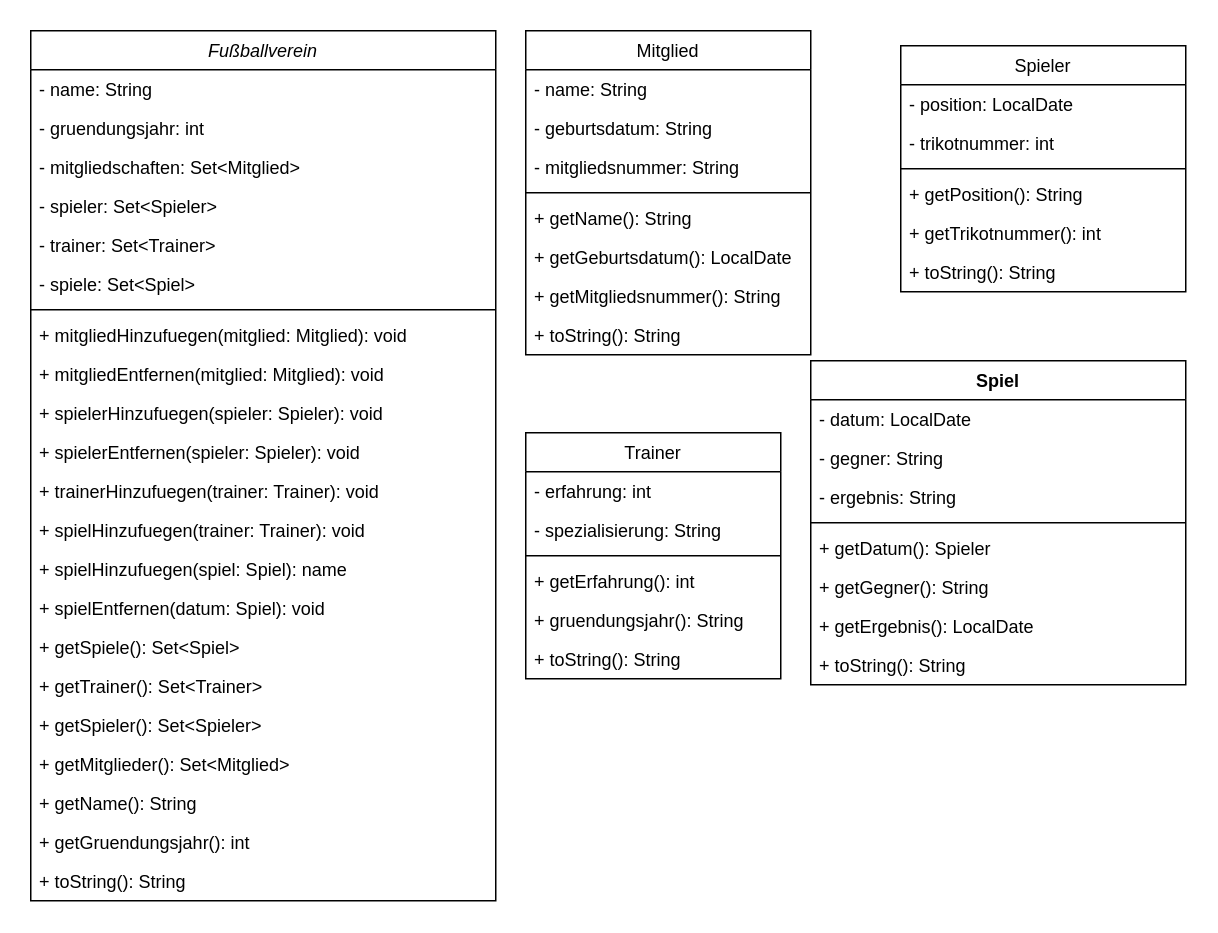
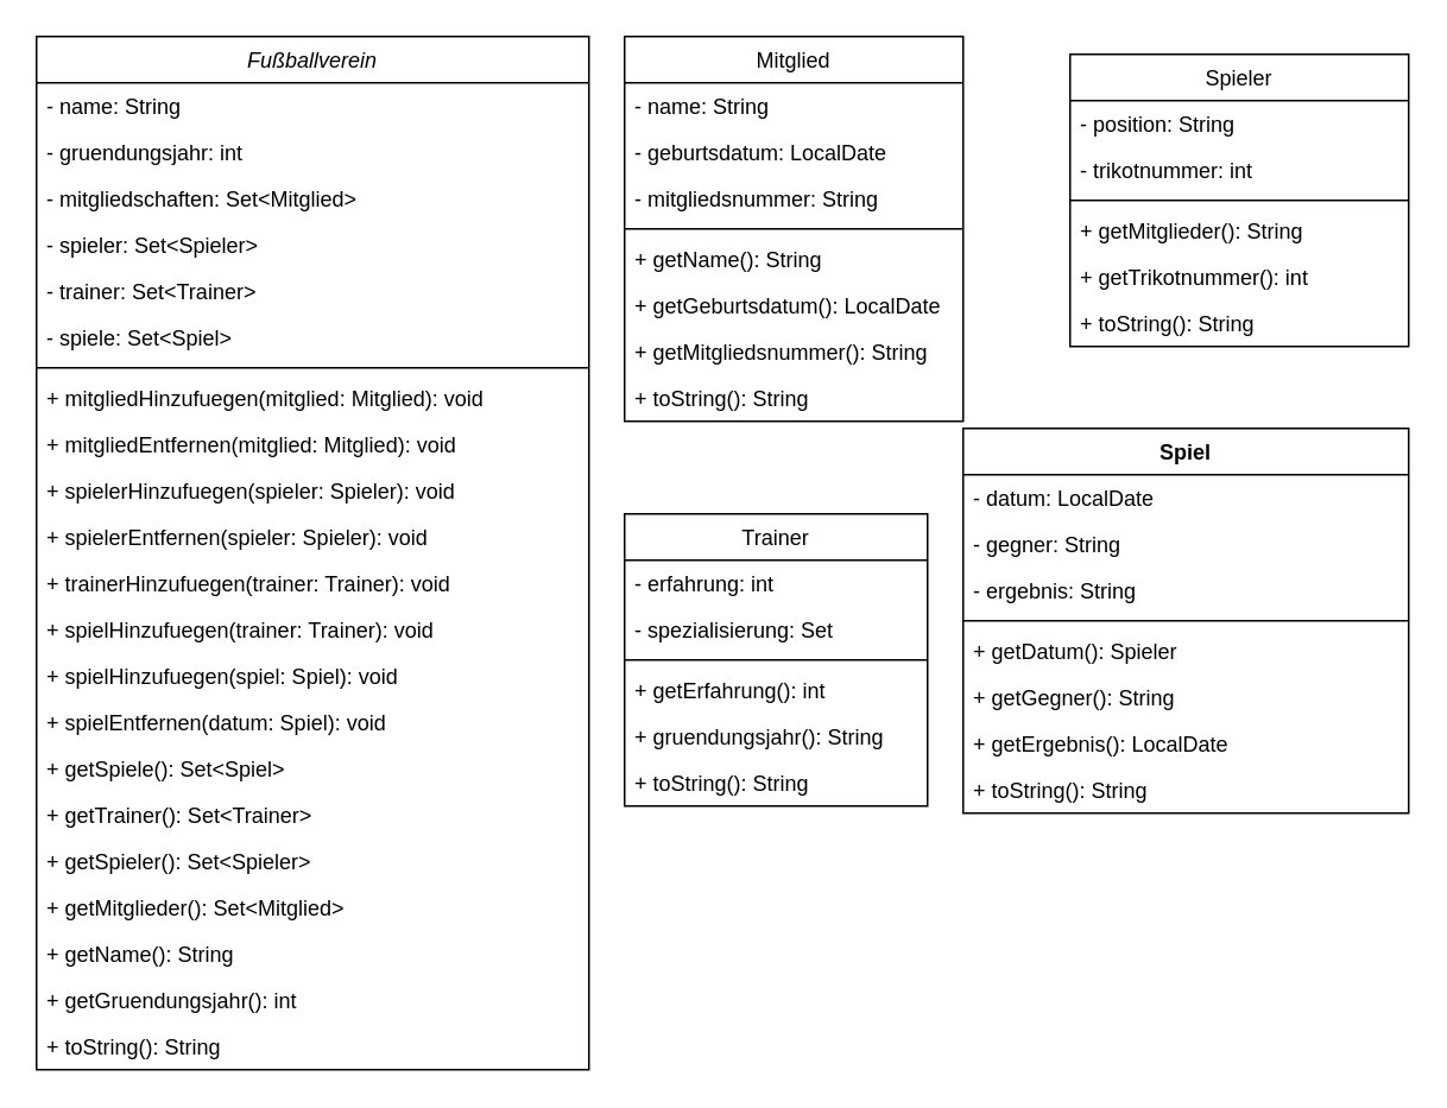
  <mxCell id="0" />
  <mxCell id="1" parent="0" />
  <mxCell id="2" value="Fußballverein" style="swimlane;fontStyle=2;align=center;verticalAlign=top;childLayout=stackLayout;horizontal=1;startSize=26;horizontalStack=0;resizeParent=1;resizeLast=0;collapsible=1;marginBottom=0;rounded=0;shadow=0;strokeWidth=1;" parent="1" vertex="1"><mxGeometry x="20" y="20" width="310" height="580" as="geometry"><mxRectangle x="230" y="140" width="160" height="26" as="alternateBounds" /></mxGeometry></mxCell>
  <mxCell id="3" value="- name: String" style="text;align=left;verticalAlign=top;spacingLeft=4;spacingRight=4;overflow=hidden;rotatable=0;points=[[0,0.5],[1,0.5]];portConstraint=eastwest;" parent="2" vertex="1"><mxGeometry y="26" width="310" height="26" as="geometry" /></mxCell>
  <mxCell id="4" value="- gruendungsjahr: int" style="text;align=left;verticalAlign=top;spacingLeft=4;spacingRight=4;overflow=hidden;rotatable=0;points=[[0,0.5],[1,0.5]];portConstraint=eastwest;rounded=0;shadow=0;html=0;" parent="2" vertex="1"><mxGeometry y="52" width="310" height="26" as="geometry" /></mxCell>
  <mxCell id="5" value="- mitgliedschaften: Set&lt;Mitglied&gt;" style="text;align=left;verticalAlign=top;spacingLeft=4;spacingRight=4;overflow=hidden;rotatable=0;points=[[0,0.5],[1,0.5]];portConstraint=eastwest;" parent="2" vertex="1"><mxGeometry y="78" width="310" height="26" as="geometry" /></mxCell>
  <mxCell id="6" value="- spieler: Set&lt;Spieler&gt;" style="text;align=left;verticalAlign=top;spacingLeft=4;spacingRight=4;overflow=hidden;rotatable=0;points=[[0,0.5],[1,0.5]];portConstraint=eastwest;" parent="2" vertex="1"><mxGeometry y="104" width="310" height="26" as="geometry" /></mxCell>
  <mxCell id="7" value="- trainer: Set&lt;Trainer&gt;" style="text;align=left;verticalAlign=top;spacingLeft=4;spacingRight=4;overflow=hidden;rotatable=0;points=[[0,0.5],[1,0.5]];portConstraint=eastwest;" parent="2" vertex="1"><mxGeometry y="130" width="310" height="26" as="geometry" /></mxCell>
  <mxCell id="8" value="- spiele: Set&lt;Spiel&gt;" style="text;align=left;verticalAlign=top;spacingLeft=4;spacingRight=4;overflow=hidden;rotatable=0;points=[[0,0.5],[1,0.5]];portConstraint=eastwest;" parent="2" vertex="1"><mxGeometry y="156" width="310" height="26" as="geometry" /></mxCell>
  <mxCell id="9" value="" style="line;html=1;strokeWidth=1;align=left;verticalAlign=middle;spacingTop=-1;spacingLeft=3;spacingRight=3;rotatable=0;labelPosition=right;points=[];portConstraint=eastwest;" parent="2" vertex="1"><mxGeometry y="182" width="310" height="8" as="geometry" /></mxCell>
  <mxCell id="10" value="+ mitgliedHinzufuegen(mitglied: Mitglied): void" style="text;align=left;verticalAlign=top;spacingLeft=4;spacingRight=4;overflow=hidden;rotatable=0;points=[[0,0.5],[1,0.5]];portConstraint=eastwest;" parent="2" vertex="1"><mxGeometry y="190" width="310" height="26" as="geometry" /></mxCell>
  <mxCell id="11" value="+ mitgliedEntfernen(mitglied: Mitglied): void" style="text;align=left;verticalAlign=top;spacingLeft=4;spacingRight=4;overflow=hidden;rotatable=0;points=[[0,0.5],[1,0.5]];portConstraint=eastwest;" parent="2" vertex="1"><mxGeometry y="216" width="310" height="26" as="geometry" /></mxCell>
  <mxCell id="12" value="+ spielerHinzufuegen(spieler: Spieler): void" style="text;align=left;verticalAlign=top;spacingLeft=4;spacingRight=4;overflow=hidden;rotatable=0;points=[[0,0.5],[1,0.5]];portConstraint=eastwest;rounded=0;shadow=0;html=0;" parent="2" vertex="1"><mxGeometry y="242" width="310" height="26" as="geometry" /></mxCell>
  <mxCell id="13" value="+ spielerEntfernen(spieler: Spieler): void" style="text;align=left;verticalAlign=top;spacingLeft=4;spacingRight=4;overflow=hidden;rotatable=0;points=[[0,0.5],[1,0.5]];portConstraint=eastwest;rounded=0;shadow=0;html=0;" parent="2" vertex="1"><mxGeometry y="268" width="310" height="26" as="geometry" /></mxCell>
  <mxCell id="14" value="+ trainerHinzufuegen(trainer: Trainer): void" style="text;align=left;verticalAlign=top;spacingLeft=4;spacingRight=4;overflow=hidden;rotatable=0;points=[[0,0.5],[1,0.5]];portConstraint=eastwest;rounded=0;shadow=0;html=0;" parent="2" vertex="1"><mxGeometry y="294" width="310" height="26" as="geometry" /></mxCell>
  <mxCell id="15" value="+ spielHinzufuegen(trainer: Trainer): void" style="text;align=left;verticalAlign=top;spacingLeft=4;spacingRight=4;overflow=hidden;rotatable=0;points=[[0,0.5],[1,0.5]];portConstraint=eastwest;rounded=0;shadow=0;html=0;" parent="2" vertex="1"><mxGeometry y="320" width="310" height="26" as="geometry" /></mxCell>
- <mxCell id="16" value="+ spielHinzufuegen(spiel: Spiel): name" style="text;align=left;verticalAlign=top;spacingLeft=4;spacingRight=4;overflow=hidden;rotatable=0;points=[[0,0.5],[1,0.5]];portConstraint=eastwest;rounded=0;shadow=0;html=0;" parent="2" vertex="1"><mxGeometry y="346" width="310" height="26" as="geometry" /></mxCell>
+ <mxCell id="16" value="+ spielHinzufuegen(spiel: Spiel): void" style="text;align=left;verticalAlign=top;spacingLeft=4;spacingRight=4;overflow=hidden;rotatable=0;points=[[0,0.5],[1,0.5]];portConstraint=eastwest;rounded=0;shadow=0;html=0;" parent="2" vertex="1"><mxGeometry y="346" width="310" height="26" as="geometry" /></mxCell>
  <mxCell id="17" value="+ spielEntfernen(datum: Spiel): void" style="text;align=left;verticalAlign=top;spacingLeft=4;spacingRight=4;overflow=hidden;rotatable=0;points=[[0,0.5],[1,0.5]];portConstraint=eastwest;rounded=0;shadow=0;html=0;" parent="2" vertex="1"><mxGeometry y="372" width="310" height="26" as="geometry" /></mxCell>
  <mxCell id="18" value="+ getSpiele(): Set&lt;Spiel&gt;" style="text;align=left;verticalAlign=top;spacingLeft=4;spacingRight=4;overflow=hidden;rotatable=0;points=[[0,0.5],[1,0.5]];portConstraint=eastwest;rounded=0;shadow=0;html=0;" parent="2" vertex="1"><mxGeometry y="398" width="310" height="26" as="geometry" /></mxCell>
  <mxCell id="19" value="+ getTrainer(): Set&lt;Trainer&gt;" style="text;align=left;verticalAlign=top;spacingLeft=4;spacingRight=4;overflow=hidden;rotatable=0;points=[[0,0.5],[1,0.5]];portConstraint=eastwest;rounded=0;shadow=0;html=0;" parent="2" vertex="1"><mxGeometry y="424" width="310" height="26" as="geometry" /></mxCell>
  <mxCell id="20" value="+ getSpieler(): Set&lt;Spieler&gt;" style="text;align=left;verticalAlign=top;spacingLeft=4;spacingRight=4;overflow=hidden;rotatable=0;points=[[0,0.5],[1,0.5]];portConstraint=eastwest;rounded=0;shadow=0;html=0;" parent="2" vertex="1"><mxGeometry y="450" width="310" height="26" as="geometry" /></mxCell>
  <mxCell id="21" value="+ getMitglieder(): Set&lt;Mitglied&gt;" style="text;align=left;verticalAlign=top;spacingLeft=4;spacingRight=4;overflow=hidden;rotatable=0;points=[[0,0.5],[1,0.5]];portConstraint=eastwest;rounded=0;shadow=0;html=0;" parent="2" vertex="1"><mxGeometry y="476" width="310" height="26" as="geometry" /></mxCell>
  <mxCell id="22" value="+ getName(): String" style="text;align=left;verticalAlign=top;spacingLeft=4;spacingRight=4;overflow=hidden;rotatable=0;points=[[0,0.5],[1,0.5]];portConstraint=eastwest;" parent="2" vertex="1"><mxGeometry y="502" width="310" height="26" as="geometry" /></mxCell>
  <mxCell id="23" value="+ getGruendungsjahr(): int" style="text;align=left;verticalAlign=top;spacingLeft=4;spacingRight=4;overflow=hidden;rotatable=0;points=[[0,0.5],[1,0.5]];portConstraint=eastwest;" parent="2" vertex="1"><mxGeometry y="528" width="310" height="26" as="geometry" /></mxCell>
  <mxCell id="24" value="+ toString(): String" style="text;align=left;verticalAlign=top;spacingLeft=4;spacingRight=4;overflow=hidden;rotatable=0;points=[[0,0.5],[1,0.5]];portConstraint=eastwest;" vertex="1" parent="2"><mxGeometry y="554" width="310" height="26" as="geometry" /></mxCell>
  <mxCell id="25" value="Trainer" style="swimlane;fontStyle=0;align=center;verticalAlign=top;childLayout=stackLayout;horizontal=1;startSize=26;horizontalStack=0;resizeParent=1;resizeLast=0;collapsible=1;marginBottom=0;rounded=0;shadow=0;strokeWidth=1;" parent="1" vertex="1"><mxGeometry x="350" y="288" width="170" height="164" as="geometry"><mxRectangle x="130" y="380" width="160" height="26" as="alternateBounds" /></mxGeometry></mxCell>
  <mxCell id="26" value="- erfahrung: int" style="text;align=left;verticalAlign=top;spacingLeft=4;spacingRight=4;overflow=hidden;rotatable=0;points=[[0,0.5],[1,0.5]];portConstraint=eastwest;rounded=0;shadow=0;html=0;" parent="25" vertex="1"><mxGeometry y="26" width="170" height="26" as="geometry" /></mxCell>
- <mxCell id="27" value="- spezialisierung: String" style="text;align=left;verticalAlign=top;spacingLeft=4;spacingRight=4;overflow=hidden;rotatable=0;points=[[0,0.5],[1,0.5]];portConstraint=eastwest;rounded=0;shadow=0;html=0;" parent="25" vertex="1"><mxGeometry y="52" width="170" height="26" as="geometry" /></mxCell>
+ <mxCell id="27" value="- spezialisierung: Set" style="text;align=left;verticalAlign=top;spacingLeft=4;spacingRight=4;overflow=hidden;rotatable=0;points=[[0,0.5],[1,0.5]];portConstraint=eastwest;rounded=0;shadow=0;html=0;" parent="25" vertex="1"><mxGeometry y="52" width="170" height="26" as="geometry" /></mxCell>
  <mxCell id="28" value="" style="line;html=1;strokeWidth=1;align=left;verticalAlign=middle;spacingTop=-1;spacingLeft=3;spacingRight=3;rotatable=0;labelPosition=right;points=[];portConstraint=eastwest;" parent="25" vertex="1"><mxGeometry y="78" width="170" height="8" as="geometry" /></mxCell>
  <mxCell id="29" value="+ getErfahrung(): int" style="text;align=left;verticalAlign=top;spacingLeft=4;spacingRight=4;overflow=hidden;rotatable=0;points=[[0,0.5],[1,0.5]];portConstraint=eastwest;" parent="25" vertex="1"><mxGeometry y="86" width="170" height="26" as="geometry" /></mxCell>
  <mxCell id="30" value="+ gruendungsjahr(): String" style="text;align=left;verticalAlign=top;spacingLeft=4;spacingRight=4;overflow=hidden;rotatable=0;points=[[0,0.5],[1,0.5]];portConstraint=eastwest;" parent="25" vertex="1"><mxGeometry y="112" width="170" height="26" as="geometry" /></mxCell>
  <mxCell id="31" value="+ toString(): String" style="text;align=left;verticalAlign=top;spacingLeft=4;spacingRight=4;overflow=hidden;rotatable=0;points=[[0,0.5],[1,0.5]];portConstraint=eastwest;" vertex="1" parent="25"><mxGeometry y="138" width="170" height="26" as="geometry" /></mxCell>
  <mxCell id="32" value="Mitglied" style="swimlane;fontStyle=0;align=center;verticalAlign=top;childLayout=stackLayout;horizontal=1;startSize=26;horizontalStack=0;resizeParent=1;resizeLast=0;collapsible=1;marginBottom=0;rounded=0;shadow=0;strokeWidth=1;" parent="1" vertex="1"><mxGeometry x="350" y="20" width="190" height="216" as="geometry"><mxRectangle x="340" y="380" width="170" height="26" as="alternateBounds" /></mxGeometry></mxCell>
  <mxCell id="33" value="- name: String" style="text;align=left;verticalAlign=top;spacingLeft=4;spacingRight=4;overflow=hidden;rotatable=0;points=[[0,0.5],[1,0.5]];portConstraint=eastwest;" parent="32" vertex="1"><mxGeometry y="26" width="190" height="26" as="geometry" /></mxCell>
- <mxCell id="34" value="- geburtsdatum: String" style="text;align=left;verticalAlign=top;spacingLeft=4;spacingRight=4;overflow=hidden;rotatable=0;points=[[0,0.5],[1,0.5]];portConstraint=eastwest;" parent="32" vertex="1"><mxGeometry y="52" width="190" height="26" as="geometry" /></mxCell>
+ <mxCell id="34" value="- geburtsdatum: LocalDate" style="text;align=left;verticalAlign=top;spacingLeft=4;spacingRight=4;overflow=hidden;rotatable=0;points=[[0,0.5],[1,0.5]];portConstraint=eastwest;" parent="32" vertex="1"><mxGeometry y="52" width="190" height="26" as="geometry" /></mxCell>
  <mxCell id="35" value="- mitgliedsnummer: String" style="text;align=left;verticalAlign=top;spacingLeft=4;spacingRight=4;overflow=hidden;rotatable=0;points=[[0,0.5],[1,0.5]];portConstraint=eastwest;" parent="32" vertex="1"><mxGeometry y="78" width="190" height="26" as="geometry" /></mxCell>
  <mxCell id="36" value="" style="line;html=1;strokeWidth=1;align=left;verticalAlign=middle;spacingTop=-1;spacingLeft=3;spacingRight=3;rotatable=0;labelPosition=right;points=[];portConstraint=eastwest;" parent="32" vertex="1"><mxGeometry y="104" width="190" height="8" as="geometry" /></mxCell>
  <mxCell id="37" value="+ getName(): String" style="text;align=left;verticalAlign=top;spacingLeft=4;spacingRight=4;overflow=hidden;rotatable=0;points=[[0,0.5],[1,0.5]];portConstraint=eastwest;" parent="32" vertex="1"><mxGeometry y="112" width="190" height="26" as="geometry" /></mxCell>
  <mxCell id="38" value="+ getGeburtsdatum(): LocalDate" style="text;align=left;verticalAlign=top;spacingLeft=4;spacingRight=4;overflow=hidden;rotatable=0;points=[[0,0.5],[1,0.5]];portConstraint=eastwest;" parent="32" vertex="1"><mxGeometry y="138" width="190" height="26" as="geometry" /></mxCell>
  <mxCell id="39" value="+ getMitgliedsnummer(): String" style="text;align=left;verticalAlign=top;spacingLeft=4;spacingRight=4;overflow=hidden;rotatable=0;points=[[0,0.5],[1,0.5]];portConstraint=eastwest;" parent="32" vertex="1"><mxGeometry y="164" width="190" height="26" as="geometry" /></mxCell>
  <mxCell id="40" value="+ toString(): String" style="text;align=left;verticalAlign=top;spacingLeft=4;spacingRight=4;overflow=hidden;rotatable=0;points=[[0,0.5],[1,0.5]];portConstraint=eastwest;" parent="32" vertex="1"><mxGeometry y="190" width="190" height="26" as="geometry" /></mxCell>
  <mxCell id="41" value="Spieler" style="swimlane;fontStyle=0;align=center;verticalAlign=top;childLayout=stackLayout;horizontal=1;startSize=26;horizontalStack=0;resizeParent=1;resizeLast=0;collapsible=1;marginBottom=0;rounded=0;shadow=0;strokeWidth=1;" parent="1" vertex="1"><mxGeometry x="600" y="30" width="190" height="164" as="geometry"><mxRectangle x="550" y="140" width="160" height="26" as="alternateBounds" /></mxGeometry></mxCell>
- <mxCell id="42" value="- position: LocalDate" style="text;align=left;verticalAlign=top;spacingLeft=4;spacingRight=4;overflow=hidden;rotatable=0;points=[[0,0.5],[1,0.5]];portConstraint=eastwest;" parent="41" vertex="1"><mxGeometry y="26" width="190" height="26" as="geometry" /></mxCell>
+ <mxCell id="42" value="- position: String" style="text;align=left;verticalAlign=top;spacingLeft=4;spacingRight=4;overflow=hidden;rotatable=0;points=[[0,0.5],[1,0.5]];portConstraint=eastwest;" parent="41" vertex="1"><mxGeometry y="26" width="190" height="26" as="geometry" /></mxCell>
  <mxCell id="43" value="- trikotnummer: int" style="text;align=left;verticalAlign=top;spacingLeft=4;spacingRight=4;overflow=hidden;rotatable=0;points=[[0,0.5],[1,0.5]];portConstraint=eastwest;rounded=0;shadow=0;html=0;" parent="41" vertex="1"><mxGeometry y="52" width="190" height="26" as="geometry" /></mxCell>
  <mxCell id="44" value="" style="line;html=1;strokeWidth=1;align=left;verticalAlign=middle;spacingTop=-1;spacingLeft=3;spacingRight=3;rotatable=0;labelPosition=right;points=[];portConstraint=eastwest;" parent="41" vertex="1"><mxGeometry y="78" width="190" height="8" as="geometry" /></mxCell>
- <mxCell id="45" value="+ getPosition(): String" style="text;align=left;verticalAlign=top;spacingLeft=4;spacingRight=4;overflow=hidden;rotatable=0;points=[[0,0.5],[1,0.5]];portConstraint=eastwest;" parent="41" vertex="1"><mxGeometry y="86" width="190" height="26" as="geometry" /></mxCell>
+ <mxCell id="45" value="+ getMitglieder(): String" style="text;align=left;verticalAlign=top;spacingLeft=4;spacingRight=4;overflow=hidden;rotatable=0;points=[[0,0.5],[1,0.5]];portConstraint=eastwest;" parent="41" vertex="1"><mxGeometry y="86" width="190" height="26" as="geometry" /></mxCell>
  <mxCell id="46" value="+ getTrikotnummer(): int" style="text;align=left;verticalAlign=top;spacingLeft=4;spacingRight=4;overflow=hidden;rotatable=0;points=[[0,0.5],[1,0.5]];portConstraint=eastwest;" parent="41" vertex="1"><mxGeometry y="112" width="190" height="26" as="geometry" /></mxCell>
  <mxCell id="47" value="+ toString(): String" style="text;align=left;verticalAlign=top;spacingLeft=4;spacingRight=4;overflow=hidden;rotatable=0;points=[[0,0.5],[1,0.5]];portConstraint=eastwest;" parent="41" vertex="1"><mxGeometry y="138" width="190" height="26" as="geometry" /></mxCell>
  <mxCell id="48" value="Spiel" style="swimlane;fontStyle=1;align=center;verticalAlign=top;childLayout=stackLayout;horizontal=1;startSize=26;horizontalStack=0;resizeParent=1;resizeParentMax=0;resizeLast=0;collapsible=1;marginBottom=0;" parent="1" vertex="1"><mxGeometry x="540" y="240" width="250" height="216" as="geometry" /></mxCell>
  <mxCell id="49" value="- datum: LocalDate" style="text;strokeColor=none;fillColor=none;align=left;verticalAlign=top;spacingLeft=4;spacingRight=4;overflow=hidden;rotatable=0;points=[[0,0.5],[1,0.5]];portConstraint=eastwest;" parent="48" vertex="1"><mxGeometry y="26" width="250" height="26" as="geometry" /></mxCell>
  <mxCell id="50" value="- gegner: String" style="text;strokeColor=none;fillColor=none;align=left;verticalAlign=top;spacingLeft=4;spacingRight=4;overflow=hidden;rotatable=0;points=[[0,0.5],[1,0.5]];portConstraint=eastwest;" parent="48" vertex="1"><mxGeometry y="52" width="250" height="26" as="geometry" /></mxCell>
  <mxCell id="51" value="- ergebnis: String" style="text;strokeColor=none;fillColor=none;align=left;verticalAlign=top;spacingLeft=4;spacingRight=4;overflow=hidden;rotatable=0;points=[[0,0.5],[1,0.5]];portConstraint=eastwest;" parent="48" vertex="1"><mxGeometry y="78" width="250" height="26" as="geometry" /></mxCell>
  <mxCell id="52" value="" style="line;strokeWidth=1;fillColor=none;align=left;verticalAlign=middle;spacingTop=-1;spacingLeft=3;spacingRight=3;rotatable=0;labelPosition=right;points=[];portConstraint=eastwest;" parent="48" vertex="1"><mxGeometry y="104" width="250" height="8" as="geometry" /></mxCell>
  <mxCell id="53" value="+ getDatum(): Spieler" style="text;strokeColor=none;fillColor=none;align=left;verticalAlign=top;spacingLeft=4;spacingRight=4;overflow=hidden;rotatable=0;points=[[0,0.5],[1,0.5]];portConstraint=eastwest;" parent="48" vertex="1"><mxGeometry y="112" width="250" height="26" as="geometry" /></mxCell>
  <mxCell id="54" value="+ getGegner(): String" style="text;strokeColor=none;fillColor=none;align=left;verticalAlign=top;spacingLeft=4;spacingRight=4;overflow=hidden;rotatable=0;points=[[0,0.5],[1,0.5]];portConstraint=eastwest;" parent="48" vertex="1"><mxGeometry y="138" width="250" height="26" as="geometry" /></mxCell>
  <mxCell id="55" value="+ getErgebnis(): LocalDate" style="text;strokeColor=none;fillColor=none;align=left;verticalAlign=top;spacingLeft=4;spacingRight=4;overflow=hidden;rotatable=0;points=[[0,0.5],[1,0.5]];portConstraint=eastwest;" parent="48" vertex="1"><mxGeometry y="164" width="250" height="26" as="geometry" /></mxCell>
  <mxCell id="56" value="+ toString(): String" style="text;strokeColor=none;fillColor=none;align=left;verticalAlign=top;spacingLeft=4;spacingRight=4;overflow=hidden;rotatable=0;points=[[0,0.5],[1,0.5]];portConstraint=eastwest;" parent="48" vertex="1"><mxGeometry y="190" width="250" height="26" as="geometry" /></mxCell>
